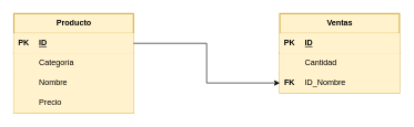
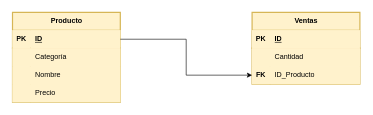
  <mxCell id="0" />
  <mxCell id="1" parent="0" />
  <mxCell id="2" value="Producto" style="shape=table;startSize=30;container=1;collapsible=1;childLayout=tableLayout;fixedRows=1;rowLines=0;fontStyle=1;align=center;resizeLast=1;html=1;fillColor=#fff2cc;strokeColor=#d6b656;strokeWidth=2;perimeterSpacing=0;" vertex="1" parent="1"><mxGeometry x="20" y="20" width="180" height="150" as="geometry" /></mxCell>
  <mxCell id="3" value="" style="shape=tableRow;horizontal=0;startSize=0;swimlaneHead=0;swimlaneBody=0;fillColor=#fff2cc;collapsible=0;dropTarget=0;points=[[0,0.5],[1,0.5]];portConstraint=eastwest;top=0;left=0;right=0;bottom=1;strokeColor=#d6b656;strokeWidth=2;perimeterSpacing=0;" vertex="1" parent="2"><mxGeometry y="30" width="180" height="30" as="geometry" /></mxCell>
  <mxCell id="4" value="PK" style="shape=partialRectangle;connectable=0;fillColor=#fff2cc;top=0;left=0;bottom=0;right=0;fontStyle=1;overflow=hidden;whiteSpace=wrap;html=1;strokeColor=#d6b656;strokeWidth=2;perimeterSpacing=0;" vertex="1" parent="3"><mxGeometry width="30" height="30" as="geometry"><mxRectangle width="30" height="30" as="alternateBounds" /></mxGeometry></mxCell>
  <mxCell id="5" value="ID" style="shape=partialRectangle;connectable=0;fillColor=#fff2cc;top=0;left=0;bottom=0;right=0;align=left;spacingLeft=6;fontStyle=5;overflow=hidden;whiteSpace=wrap;html=1;strokeColor=#d6b656;strokeWidth=2;perimeterSpacing=0;" vertex="1" parent="3"><mxGeometry x="30" width="150" height="30" as="geometry"><mxRectangle width="150" height="30" as="alternateBounds" /></mxGeometry></mxCell>
  <mxCell id="6" value="" style="shape=tableRow;horizontal=0;startSize=0;swimlaneHead=0;swimlaneBody=0;fillColor=#fff2cc;collapsible=0;dropTarget=0;points=[[0,0.5],[1,0.5]];portConstraint=eastwest;top=0;left=0;right=0;bottom=0;strokeColor=#d6b656;strokeWidth=2;perimeterSpacing=0;" vertex="1" parent="2"><mxGeometry y="60" width="180" height="30" as="geometry" /></mxCell>
  <mxCell id="7" value="" style="shape=partialRectangle;connectable=0;fillColor=#fff2cc;top=0;left=0;bottom=0;right=0;editable=1;overflow=hidden;whiteSpace=wrap;html=1;strokeColor=#d6b656;strokeWidth=2;perimeterSpacing=0;" vertex="1" parent="6"><mxGeometry width="30" height="30" as="geometry"><mxRectangle width="30" height="30" as="alternateBounds" /></mxGeometry></mxCell>
  <mxCell id="8" value="Categoría" style="shape=partialRectangle;connectable=0;fillColor=#fff2cc;top=0;left=0;bottom=0;right=0;align=left;spacingLeft=6;overflow=hidden;whiteSpace=wrap;html=1;strokeColor=#d6b656;strokeWidth=2;perimeterSpacing=0;" vertex="1" parent="6"><mxGeometry x="30" width="150" height="30" as="geometry"><mxRectangle width="150" height="30" as="alternateBounds" /></mxGeometry></mxCell>
  <mxCell id="9" value="" style="shape=tableRow;horizontal=0;startSize=0;swimlaneHead=0;swimlaneBody=0;fillColor=#fff2cc;collapsible=0;dropTarget=0;points=[[0,0.5],[1,0.5]];portConstraint=eastwest;top=0;left=0;right=0;bottom=0;strokeColor=#d6b656;strokeWidth=2;perimeterSpacing=0;" vertex="1" parent="2"><mxGeometry y="90" width="180" height="30" as="geometry" /></mxCell>
  <mxCell id="10" value="" style="shape=partialRectangle;connectable=0;fillColor=#fff2cc;top=0;left=0;bottom=0;right=0;editable=1;overflow=hidden;whiteSpace=wrap;html=1;strokeColor=#d6b656;strokeWidth=2;perimeterSpacing=0;" vertex="1" parent="9"><mxGeometry width="30" height="30" as="geometry"><mxRectangle width="30" height="30" as="alternateBounds" /></mxGeometry></mxCell>
  <mxCell id="11" value="Nombre" style="shape=partialRectangle;connectable=0;fillColor=#fff2cc;top=0;left=0;bottom=0;right=0;align=left;spacingLeft=6;overflow=hidden;whiteSpace=wrap;html=1;strokeColor=#d6b656;strokeWidth=2;perimeterSpacing=0;" vertex="1" parent="9"><mxGeometry x="30" width="150" height="30" as="geometry"><mxRectangle width="150" height="30" as="alternateBounds" /></mxGeometry></mxCell>
  <mxCell id="12" value="" style="shape=tableRow;horizontal=0;startSize=0;swimlaneHead=0;swimlaneBody=0;fillColor=#fff2cc;collapsible=0;dropTarget=0;points=[[0,0.5],[1,0.5]];portConstraint=eastwest;top=0;left=0;right=0;bottom=0;strokeColor=#d6b656;strokeWidth=2;perimeterSpacing=0;" vertex="1" parent="2"><mxGeometry y="120" width="180" height="30" as="geometry" /></mxCell>
  <mxCell id="13" value="" style="shape=partialRectangle;connectable=0;fillColor=#fff2cc;top=0;left=0;bottom=0;right=0;editable=1;overflow=hidden;whiteSpace=wrap;html=1;strokeColor=#d6b656;strokeWidth=2;perimeterSpacing=0;" vertex="1" parent="12"><mxGeometry width="30" height="30" as="geometry"><mxRectangle width="30" height="30" as="alternateBounds" /></mxGeometry></mxCell>
  <mxCell id="14" value="Precio" style="shape=partialRectangle;connectable=0;fillColor=#fff2cc;top=0;left=0;bottom=0;right=0;align=left;spacingLeft=6;overflow=hidden;whiteSpace=wrap;html=1;strokeColor=#d6b656;strokeWidth=2;perimeterSpacing=0;" vertex="1" parent="12"><mxGeometry x="30" width="150" height="30" as="geometry"><mxRectangle width="150" height="30" as="alternateBounds" /></mxGeometry></mxCell>
  <mxCell id="15" value="Ventas" style="shape=table;startSize=30;container=1;collapsible=1;childLayout=tableLayout;fixedRows=1;rowLines=0;fontStyle=1;align=center;resizeLast=1;html=1;fillColor=#fff2cc;strokeColor=#d6b656;strokeWidth=2;" vertex="1" parent="1"><mxGeometry x="420" y="20" width="180" height="120" as="geometry"><mxRectangle x="530" y="300" width="80" height="30" as="alternateBounds" /></mxGeometry></mxCell>
  <mxCell id="16" value="" style="shape=tableRow;horizontal=0;startSize=0;swimlaneHead=0;swimlaneBody=0;fillColor=#fff2cc;collapsible=0;dropTarget=0;points=[[0,0.5],[1,0.5]];portConstraint=eastwest;top=0;left=0;right=0;bottom=1;strokeColor=#d6b656;strokeWidth=2;" vertex="1" parent="15"><mxGeometry y="30" width="180" height="30" as="geometry" /></mxCell>
  <mxCell id="17" value="PK" style="shape=partialRectangle;connectable=0;fillColor=#fff2cc;top=0;left=0;bottom=0;right=0;fontStyle=1;overflow=hidden;whiteSpace=wrap;html=1;strokeColor=#d6b656;strokeWidth=2;" vertex="1" parent="16"><mxGeometry width="30" height="30" as="geometry"><mxRectangle width="30" height="30" as="alternateBounds" /></mxGeometry></mxCell>
  <mxCell id="18" value="ID" style="shape=partialRectangle;connectable=0;fillColor=#fff2cc;top=0;left=0;bottom=0;right=0;align=left;spacingLeft=6;fontStyle=5;overflow=hidden;whiteSpace=wrap;html=1;strokeColor=#d6b656;strokeWidth=2;" vertex="1" parent="16"><mxGeometry x="30" width="150" height="30" as="geometry"><mxRectangle width="150" height="30" as="alternateBounds" /></mxGeometry></mxCell>
  <mxCell id="19" value="" style="shape=tableRow;horizontal=0;startSize=0;swimlaneHead=0;swimlaneBody=0;fillColor=#fff2cc;collapsible=0;dropTarget=0;points=[[0,0.5],[1,0.5]];portConstraint=eastwest;top=0;left=0;right=0;bottom=0;strokeColor=#d6b656;strokeWidth=2;" vertex="1" parent="15"><mxGeometry y="60" width="180" height="30" as="geometry" /></mxCell>
  <mxCell id="20" value="" style="shape=partialRectangle;connectable=0;fillColor=#fff2cc;top=0;left=0;bottom=0;right=0;editable=1;overflow=hidden;whiteSpace=wrap;html=1;strokeColor=#d6b656;strokeWidth=2;" vertex="1" parent="19"><mxGeometry width="30" height="30" as="geometry"><mxRectangle width="30" height="30" as="alternateBounds" /></mxGeometry></mxCell>
  <mxCell id="21" value="Cantidad" style="shape=partialRectangle;connectable=0;fillColor=#fff2cc;top=0;left=0;bottom=0;right=0;align=left;spacingLeft=6;overflow=hidden;whiteSpace=wrap;html=1;strokeColor=#d6b656;strokeWidth=2;" vertex="1" parent="19"><mxGeometry x="30" width="150" height="30" as="geometry"><mxRectangle width="150" height="30" as="alternateBounds" /></mxGeometry></mxCell>
  <mxCell id="22" value="" style="shape=tableRow;horizontal=0;startSize=0;swimlaneHead=0;swimlaneBody=0;fillColor=#fff2cc;collapsible=0;dropTarget=0;points=[[0,0.5],[1,0.5]];portConstraint=eastwest;top=0;left=0;right=0;bottom=0;strokeColor=#d6b656;strokeWidth=2;" vertex="1" parent="15"><mxGeometry y="90" width="180" height="30" as="geometry" /></mxCell>
  <mxCell id="23" value="&lt;b&gt;FK&lt;/b&gt;" style="shape=partialRectangle;connectable=0;fillColor=#fff2cc;top=0;left=0;bottom=0;right=0;editable=1;overflow=hidden;whiteSpace=wrap;html=1;strokeColor=#d6b656;strokeWidth=2;" vertex="1" parent="22"><mxGeometry width="30" height="30" as="geometry"><mxRectangle width="30" height="30" as="alternateBounds" /></mxGeometry></mxCell>
- <mxCell id="24" value="ID_Nombre" style="shape=partialRectangle;connectable=0;fillColor=#fff2cc;top=0;left=0;bottom=0;right=0;align=left;spacingLeft=6;overflow=hidden;whiteSpace=wrap;html=1;strokeColor=#d6b656;strokeWidth=2;" vertex="1" parent="22"><mxGeometry x="30" width="150" height="30" as="geometry"><mxRectangle width="150" height="30" as="alternateBounds" /></mxGeometry></mxCell>
+ <mxCell id="24" value="ID_Producto" style="shape=partialRectangle;connectable=0;fillColor=#fff2cc;top=0;left=0;bottom=0;right=0;align=left;spacingLeft=6;overflow=hidden;whiteSpace=wrap;html=1;strokeColor=#d6b656;strokeWidth=2;" vertex="1" parent="22"><mxGeometry x="30" width="150" height="30" as="geometry"><mxRectangle width="150" height="30" as="alternateBounds" /></mxGeometry></mxCell>
  <mxCell id="25" style="edgeStyle=orthogonalEdgeStyle;rounded=0;orthogonalLoop=1;jettySize=auto;html=1;entryX=0;entryY=0.5;entryDx=0;entryDy=0;fillColor=#fff2cc;strokeColor=#000000;strokeWidth=1;" edge="1" parent="1" source="3" target="22"><mxGeometry relative="1" as="geometry"><Array as="points"><mxPoint x="310" y="65" /><mxPoint x="310" y="125" /></Array></mxGeometry></mxCell>
